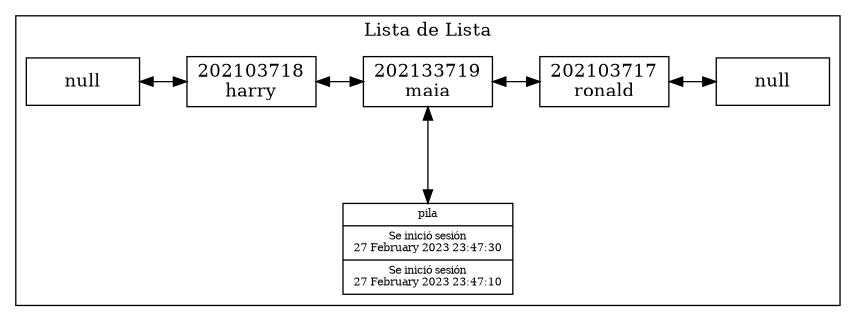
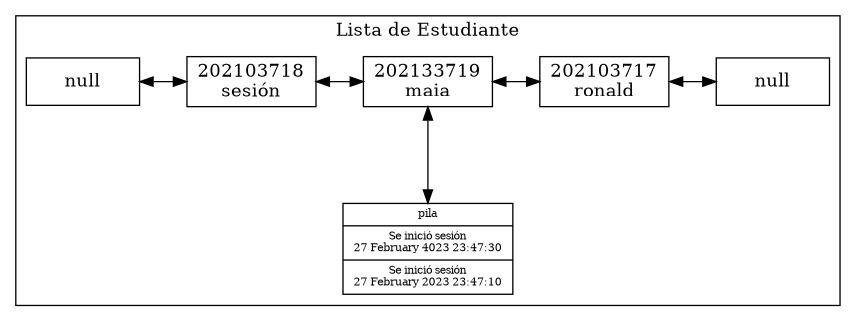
  digraph {
    node [fillcolor=white shape=box style=filled]
    edge [dir=both minlen=2]
    n1 [label=null width=1.2]
    n2 [label=null width=1.2]
-   n3 [label="202103718\nharry" width=1.2]
+   n3 [label="202103718\nsesión" width=1.2]
    n4 [label="202133719\nmaia" width=1.2]
    n5 [label="202103717\nronald" width=1.2]
-   n6 [fontsize=8 label="{pila|Se inició sesión\n27 February 2023 23:47:30|Se inició sesión\n27 February 2023 23:47:10}" shape=record]
+   n6 [fontsize=8 label="{pila|Se inició sesión\n27 February 4023 23:47:30|Se inició sesión\n27 February 2023 23:47:10}" shape=record]
    subgraph cluster_1 {
-     label="Lista de Lista"
+     label="Lista de Estudiante"
      n6
      subgraph sub_2 {
        label="Lista de Estudiante"
        rank=same
        n1
        n2
        n3
        n4
        n5
      }
    }
    n1 -> n3
    n3 -> n4
    n4 -> n5
    n4 -> n6
    n5 -> n2
  }
